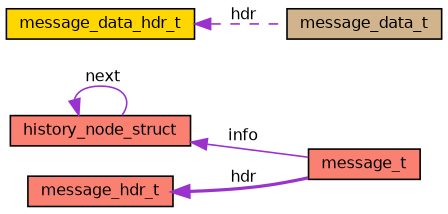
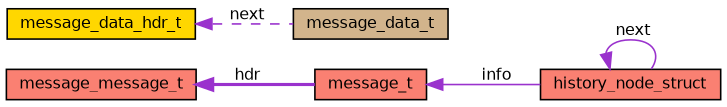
  digraph {
    rankdir=LR
    node [color=black fillcolor=salmon fontname=Helvetica fontsize=10 shape=record style=filled]
    edge [color=darkorchid3 dir=back fontname=Helvetica fontsize=10 labelfontname=Helvetica labelfontsize=10 style=solid]
    n1 [fontcolor=black height=0.2 label=history_node_struct width=0.4]
    n2 [height=0.2 label=message_t width=0.4]
    n3 [fillcolor=tan height=0.2 label=message_data_t width=0.4]
    n4 [fillcolor=gold height=0.2 label=message_data_hdr_t width=0.4]
-   n5 [height=0.2 label=message_hdr_t width=0.4]
+   n5 [height=0.2 label=message_message_t width=0.4]
    n1 -> n1 [label=" next"]
-   n1 -> n2 [label=" info"]
-   n4 -> n3 [label=" hdr" style=dashed]
+   n2 -> n1 [label=" info"]
+   n4 -> n3 [label=" next" style=dashed]
    n5 -> n2 [label=" hdr" style=bold]
  }
